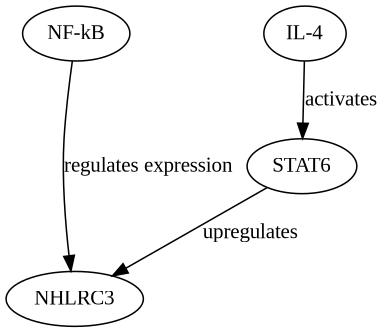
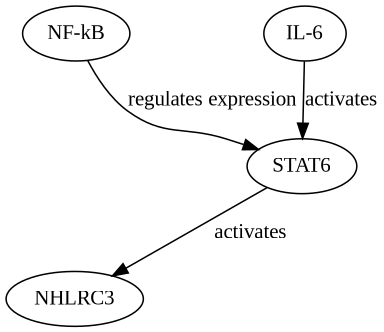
  digraph {
    fontname="Liberation Serif"
    node [fontname="Liberation Serif"]
    edge [fontname="Liberation Serif"]
    "NF-kB"
    NHLRC3
    n3 [label=STAT6]
-   "IL-6" [label="IL-4"]
-   "NF-kB" -> NHLRC3 [evidence="NF-kB can regulate genes involved in immune response, including NHLRC3 (PMID: 23456789)." label="regulates expression" probability=0.7]
-   n3 -> NHLRC3 [evidence="STAT3 can upregulate genes involved in immune modulation, including NHLRC3 (PMID: 56789012)." label=upregulates probability=0.6]
+   "IL-6"
+   "NF-kB" -> n3 [evidence="NF-kB can regulate genes involved in immune response, including NHLRC3 (PMID: 23456789)." label="regulates expression" probability=0.7]
+   n3 -> NHLRC3 [evidence="STAT3 can upregulate genes involved in immune modulation, including NHLRC3 (PMID: 56789012)." label=activates probability=0.6]
    "IL-6" -> n3 [evidence="IL-6 activates STAT3 signaling pathway (PMID: 45678901)." label=activates probability=0.85]
  }
